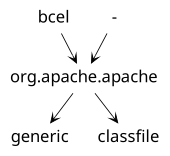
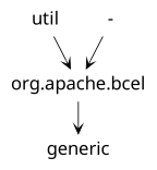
  digraph {
    node [fontname=Skia fontsize=20 shape=plaintext]
    edge [arrowhead=vee color=black fontname=Skia fontsize=10]
-   n1 [label="org.apache.apache"]
+   n1 [label="org.apache.bcel"]
    n2 [label=generic]
-   n3 [label=classfile]
-   n4 [label=bcel]
+   n4 [label=util]
    n5 [label="-"]
    n1 -> n2
-   n1 -> n3
    n4 -> n1
    n5 -> n1
  }
